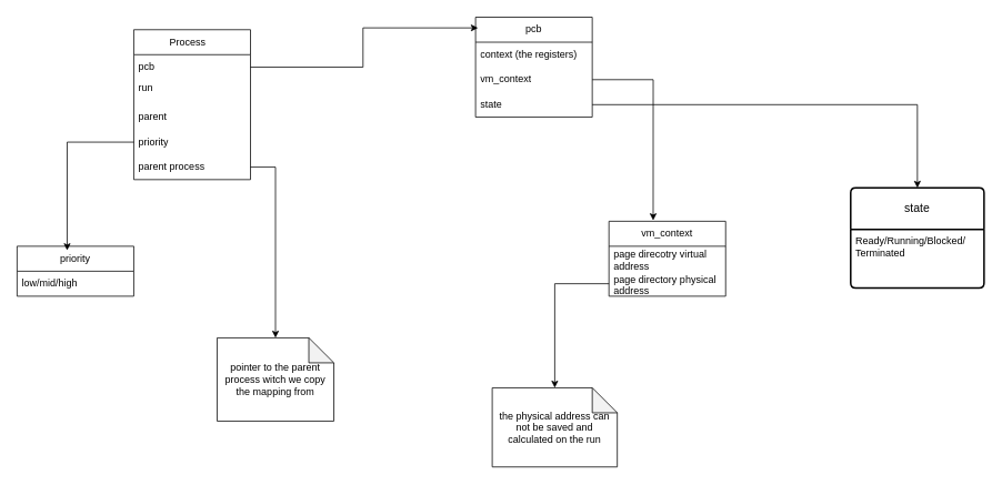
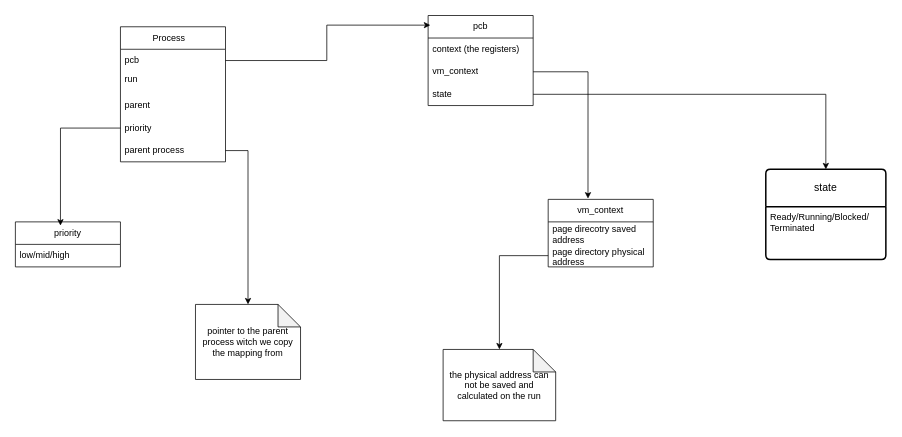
  <mxCell id="0" />
  <mxCell id="1" parent="0" />
  <mxCell id="2" value="Process&lt;span style=&quot;white-space: pre;&quot;&gt;&#09;&lt;/span&gt;" style="swimlane;fontStyle=0;childLayout=stackLayout;horizontal=1;startSize=30;horizontalStack=0;resizeParent=1;resizeParentMax=0;resizeLast=0;collapsible=1;marginBottom=0;whiteSpace=wrap;html=1;" parent="1" vertex="1"><mxGeometry x="160" y="35" width="140" height="180" as="geometry"><mxRectangle x="130" y="110" width="90" height="30" as="alternateBounds" /></mxGeometry></mxCell>
  <mxCell id="3" value="pcb&lt;span style=&quot;white-space: pre;&quot;&gt;&#09;&lt;/span&gt;" style="text;strokeColor=none;fillColor=none;align=left;verticalAlign=middle;spacingLeft=4;spacingRight=4;overflow=hidden;points=[[0,0.5],[1,0.5]];portConstraint=eastwest;rotatable=0;whiteSpace=wrap;html=1;" parent="2" vertex="1"><mxGeometry y="30" width="140" height="30" as="geometry" /></mxCell>
  <mxCell id="4" value="run&lt;div&gt;&lt;br&gt;&lt;/div&gt;" style="text;strokeColor=none;fillColor=none;align=left;verticalAlign=middle;spacingLeft=4;spacingRight=4;overflow=hidden;points=[[0,0.5],[1,0.5]];portConstraint=eastwest;rotatable=0;whiteSpace=wrap;html=1;" parent="2" vertex="1"><mxGeometry y="60" width="140" height="30" as="geometry" /></mxCell>
  <mxCell id="5" value="parent" style="text;strokeColor=none;fillColor=none;align=left;verticalAlign=middle;spacingLeft=4;spacingRight=4;overflow=hidden;points=[[0,0.5],[1,0.5]];portConstraint=eastwest;rotatable=0;whiteSpace=wrap;html=1;" parent="2" vertex="1"><mxGeometry y="90" width="140" height="30" as="geometry" /></mxCell>
  <mxCell id="6" value="priority" style="text;strokeColor=none;fillColor=none;align=left;verticalAlign=middle;spacingLeft=4;spacingRight=4;overflow=hidden;points=[[0,0.5],[1,0.5]];portConstraint=eastwest;rotatable=0;whiteSpace=wrap;html=1;" parent="2" vertex="1"><mxGeometry y="120" width="140" height="30" as="geometry" /></mxCell>
  <mxCell id="7" value="parent process" style="text;strokeColor=none;fillColor=none;align=left;verticalAlign=middle;spacingLeft=4;spacingRight=4;overflow=hidden;points=[[0,0.5],[1,0.5]];portConstraint=eastwest;rotatable=0;whiteSpace=wrap;html=1;" vertex="1" parent="2"><mxGeometry y="150" width="140" height="30" as="geometry" /></mxCell>
  <mxCell id="8" value="pcb" style="swimlane;fontStyle=0;childLayout=stackLayout;horizontal=1;startSize=30;horizontalStack=0;resizeParent=1;resizeParentMax=0;resizeLast=0;collapsible=1;marginBottom=0;whiteSpace=wrap;html=1;" parent="1" vertex="1"><mxGeometry x="570" y="20" width="140" height="120" as="geometry"><mxRectangle x="130" y="110" width="90" height="30" as="alternateBounds" /></mxGeometry></mxCell>
  <mxCell id="9" value="context (the registers)" style="text;strokeColor=none;fillColor=none;align=left;verticalAlign=middle;spacingLeft=4;spacingRight=4;overflow=hidden;points=[[0,0.5],[1,0.5]];portConstraint=eastwest;rotatable=0;whiteSpace=wrap;html=1;" parent="8" vertex="1"><mxGeometry y="30" width="140" height="30" as="geometry" /></mxCell>
  <mxCell id="10" value="vm_context" style="text;strokeColor=none;fillColor=none;align=left;verticalAlign=middle;spacingLeft=4;spacingRight=4;overflow=hidden;points=[[0,0.5],[1,0.5]];portConstraint=eastwest;rotatable=0;whiteSpace=wrap;html=1;" parent="8" vertex="1"><mxGeometry y="60" width="140" height="30" as="geometry" /></mxCell>
  <mxCell id="11" value="state" style="text;strokeColor=none;fillColor=none;align=left;verticalAlign=middle;spacingLeft=4;spacingRight=4;overflow=hidden;points=[[0,0.5],[1,0.5]];portConstraint=eastwest;rotatable=0;whiteSpace=wrap;html=1;" parent="8" vertex="1"><mxGeometry y="90" width="140" height="30" as="geometry" /></mxCell>
  <mxCell id="12" style="edgeStyle=orthogonalEdgeStyle;rounded=0;orthogonalLoop=1;jettySize=auto;html=1;exitX=1;exitY=0.5;exitDx=0;exitDy=0;entryX=0.021;entryY=0.107;entryDx=0;entryDy=0;entryPerimeter=0;" parent="1" source="3" target="8" edge="1"><mxGeometry relative="1" as="geometry" /></mxCell>
  <mxCell id="13" value="priority" style="swimlane;fontStyle=0;childLayout=stackLayout;horizontal=1;startSize=30;horizontalStack=0;resizeParent=1;resizeParentMax=0;resizeLast=0;collapsible=1;marginBottom=0;whiteSpace=wrap;html=1;" parent="1" vertex="1"><mxGeometry x="20" y="295" width="140" height="60" as="geometry"><mxRectangle x="130" y="110" width="90" height="30" as="alternateBounds" /></mxGeometry></mxCell>
  <mxCell id="14" value="low/mid/high" style="text;strokeColor=none;fillColor=none;align=left;verticalAlign=middle;spacingLeft=4;spacingRight=4;overflow=hidden;points=[[0,0.5],[1,0.5]];portConstraint=eastwest;rotatable=0;whiteSpace=wrap;html=1;" parent="13" vertex="1"><mxGeometry y="30" width="140" height="30" as="geometry" /></mxCell>
  <mxCell id="15" style="edgeStyle=orthogonalEdgeStyle;rounded=0;orthogonalLoop=1;jettySize=auto;html=1;entryX=0.429;entryY=0.083;entryDx=0;entryDy=0;entryPerimeter=0;" parent="1" source="6" target="13" edge="1"><mxGeometry relative="1" as="geometry" /></mxCell>
  <mxCell id="16" value="state" style="swimlane;childLayout=stackLayout;horizontal=1;startSize=50;horizontalStack=0;rounded=1;fontSize=14;fontStyle=0;strokeWidth=2;resizeParent=0;resizeLast=1;shadow=0;dashed=0;align=center;arcSize=4;whiteSpace=wrap;html=1;" parent="1" vertex="1"><mxGeometry x="1020" y="225" width="160" height="120" as="geometry" /></mxCell>
  <mxCell id="17" value="Ready/Running/Blocked/&lt;div&gt;Terminated&lt;div&gt;&lt;br&gt;&lt;/div&gt;&lt;/div&gt;" style="align=left;strokeColor=none;fillColor=none;spacingLeft=4;spacingRight=4;fontSize=12;verticalAlign=top;resizable=0;rotatable=0;part=1;html=1;whiteSpace=wrap;" parent="16" vertex="1"><mxGeometry y="50" width="160" height="70" as="geometry" /></mxCell>
  <mxCell id="18" style="edgeStyle=orthogonalEdgeStyle;rounded=0;orthogonalLoop=1;jettySize=auto;html=1;exitX=1;exitY=0.5;exitDx=0;exitDy=0;" parent="1" source="11" target="16" edge="1"><mxGeometry relative="1" as="geometry" /></mxCell>
  <mxCell id="19" value="vm_context" style="swimlane;fontStyle=0;childLayout=stackLayout;horizontal=1;startSize=30;horizontalStack=0;resizeParent=1;resizeParentMax=0;resizeLast=0;collapsible=1;marginBottom=0;whiteSpace=wrap;html=1;" vertex="1" parent="1"><mxGeometry x="730" y="265" width="140" height="90" as="geometry" /></mxCell>
- <mxCell id="20" value="page direcotry virtual address" style="text;strokeColor=none;fillColor=none;align=left;verticalAlign=middle;spacingLeft=4;spacingRight=4;overflow=hidden;points=[[0,0.5],[1,0.5]];portConstraint=eastwest;rotatable=0;whiteSpace=wrap;html=1;" vertex="1" parent="19"><mxGeometry y="30" width="140" height="30" as="geometry" /></mxCell>
+ <mxCell id="20" value="page direcotry saved address" style="text;strokeColor=none;fillColor=none;align=left;verticalAlign=middle;spacingLeft=4;spacingRight=4;overflow=hidden;points=[[0,0.5],[1,0.5]];portConstraint=eastwest;rotatable=0;whiteSpace=wrap;html=1;" vertex="1" parent="19"><mxGeometry y="30" width="140" height="30" as="geometry" /></mxCell>
  <mxCell id="21" value="page directory physical address" style="text;strokeColor=none;fillColor=none;align=left;verticalAlign=middle;spacingLeft=4;spacingRight=4;overflow=hidden;points=[[0,0.5],[1,0.5]];portConstraint=eastwest;rotatable=0;whiteSpace=wrap;html=1;" vertex="1" parent="19"><mxGeometry y="60" width="140" height="30" as="geometry" /></mxCell>
  <mxCell id="22" style="edgeStyle=orthogonalEdgeStyle;rounded=0;orthogonalLoop=1;jettySize=auto;html=1;entryX=0.379;entryY=-0.011;entryDx=0;entryDy=0;entryPerimeter=0;" edge="1" parent="1" source="10" target="19"><mxGeometry relative="1" as="geometry" /></mxCell>
  <mxCell id="23" value="the physical address can not be saved and calculated on the run" style="shape=note;whiteSpace=wrap;html=1;backgroundOutline=1;darkOpacity=0.05;" vertex="1" parent="1"><mxGeometry x="590" y="465" width="150" height="95" as="geometry" /></mxCell>
  <mxCell id="24" style="edgeStyle=orthogonalEdgeStyle;rounded=0;orthogonalLoop=1;jettySize=auto;html=1;" edge="1" parent="1" source="21" target="23"><mxGeometry relative="1" as="geometry" /></mxCell>
  <mxCell id="25" value="pointer to the parent process witch we copy the mapping from" style="shape=note;whiteSpace=wrap;html=1;backgroundOutline=1;darkOpacity=0.05;" vertex="1" parent="1"><mxGeometry x="260" y="405" width="140" height="100" as="geometry" /></mxCell>
  <mxCell id="26" style="edgeStyle=orthogonalEdgeStyle;rounded=0;orthogonalLoop=1;jettySize=auto;html=1;" edge="1" parent="1" source="7" target="25"><mxGeometry relative="1" as="geometry" /></mxCell>
